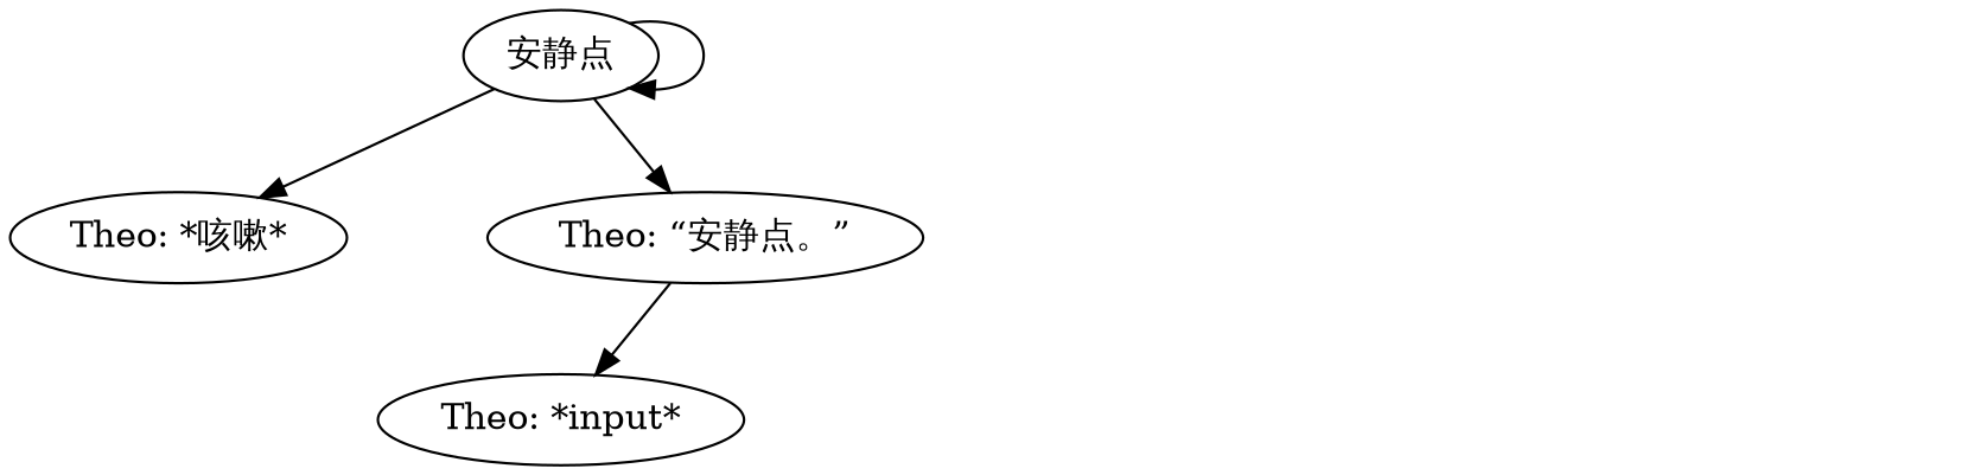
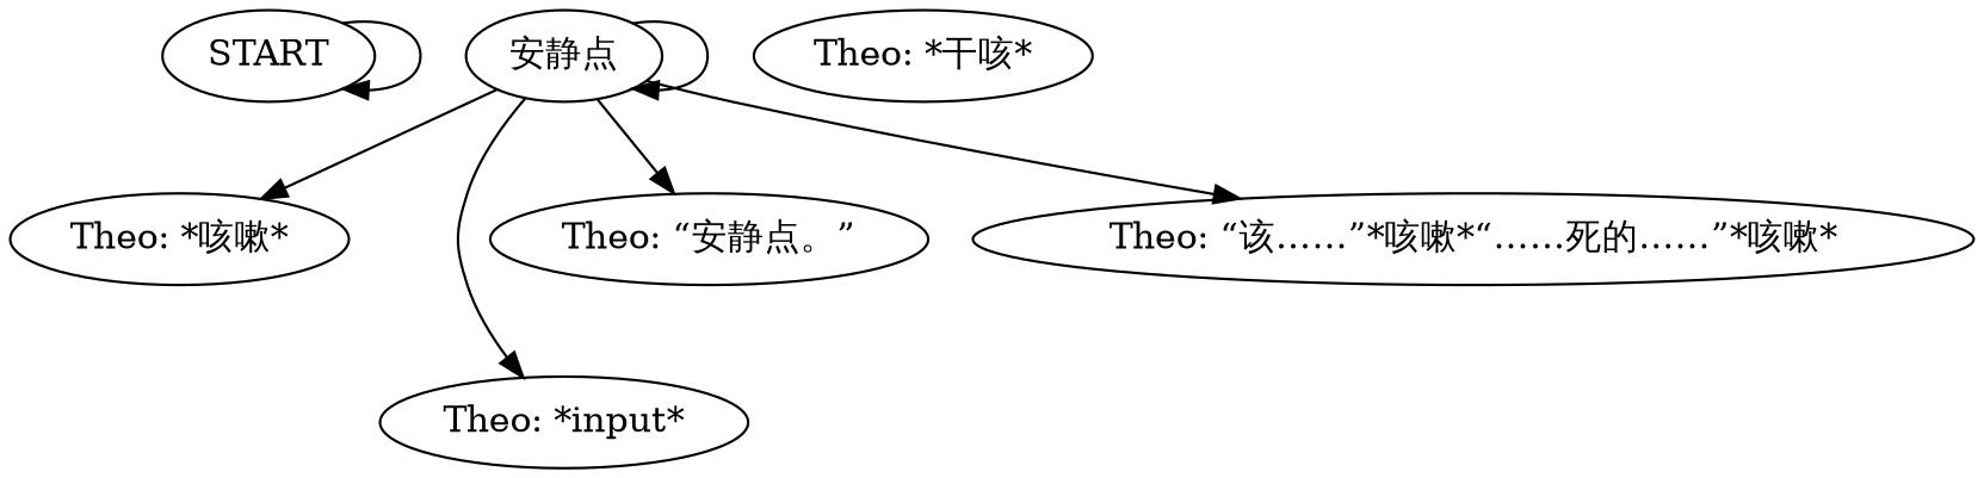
  digraph {
+   n1 [label=START]
    n2 [label="安静点"]
    n3 [label="Theo: *咳嗽*"]
    n4 [label="Theo: *input*"]
    n5 [label="Theo: “安静点。”"]
+   n6 [label="Theo: “该……”*咳嗽*“……死的……”*咳嗽*"]
+   n7 [label="Theo: *干咳*"]
+   n1 -> n1
    n2 -> n2
    n2 -> n3
-   n5 -> n4
+   n2 -> n4
    n2 -> n5
+   n2 -> n6
  }
